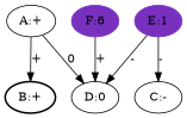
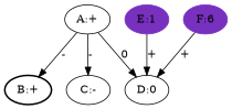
  digraph {
    n1 [label="A:+"]
    n2 [label="B:+" style=bold]
    n3 [label="C:-"]
    n4 [label="D:0"]
    n5 [color="0.75 0.75 0.75" label="E:1" style=filled]
    n6 [color="0.75 0.75 0.75" label="F:6" style=filled]
-   n1 -> n2 [label="+"]
-   n5 -> n3 [label="-"]
+   n1 -> n2 [label="-"]
+   n1 -> n3 [label="-"]
    n1 -> n4 [label=0]
-   n5 -> n4 [label="-"]
+   n5 -> n4 [label="+"]
    n6 -> n4 [label="+"]
  }
